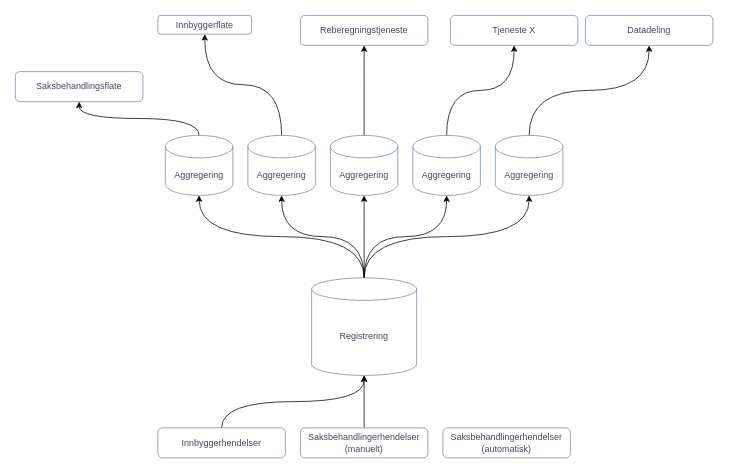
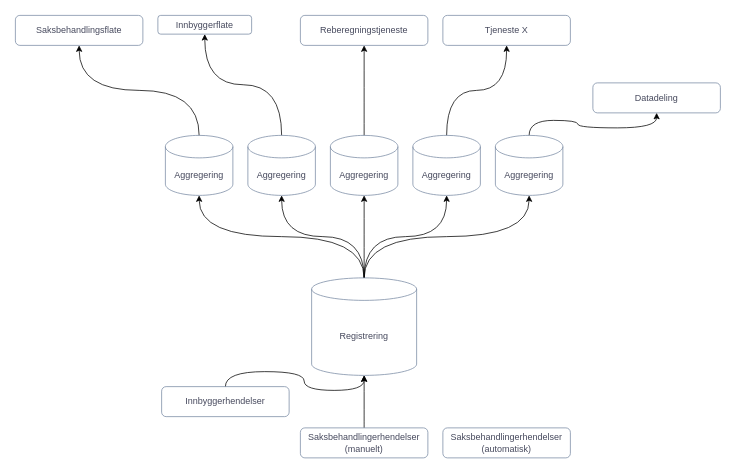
  <mxCell id="0" />
  <mxCell id="1" parent="0" />
- <mxCell id="2" value="Saksbehandlingsflate" style="rounded=1;whiteSpace=wrap;html=1;strokeColor=#788AA3;fontColor=#46495D;fillColor=none;" parent="1" vertex="1"><mxGeometry x="20" y="95" width="170" height="40" as="geometry" /></mxCell>
+ <mxCell id="2" value="Saksbehandlingsflate" style="rounded=1;whiteSpace=wrap;html=1;strokeColor=#788AA3;fontColor=#46495D;fillColor=none;" parent="1" vertex="1"><mxGeometry x="20" y="20" width="170" height="40" as="geometry" /></mxCell>
  <mxCell id="3" value="Innbyggerflate" style="rounded=1;whiteSpace=wrap;html=1;strokeColor=#788AA3;fontColor=#46495D;fillColor=none;" parent="1" vertex="1"><mxGeometry x="210" y="20" width="125" height="25" as="geometry" /></mxCell>
  <mxCell id="4" value="Reberegningstjeneste" style="rounded=1;whiteSpace=wrap;html=1;strokeColor=#788AA3;fontColor=#46495D;fillColor=none;" parent="1" vertex="1"><mxGeometry x="400" y="20" width="170" height="40" as="geometry" /></mxCell>
- <mxCell id="5" value="Tjeneste X" style="rounded=1;whiteSpace=wrap;html=1;strokeColor=#788AA3;fontColor=#46495D;fillColor=none;" parent="1" vertex="1"><mxGeometry x="600" y="20" width="170" height="40" as="geometry" /></mxCell>
- <mxCell id="6" value="Datadeling" style="rounded=1;whiteSpace=wrap;html=1;strokeColor=#788AA3;fontColor=#46495D;fillColor=none;" parent="1" vertex="1"><mxGeometry x="780" y="20" width="170" height="40" as="geometry" /></mxCell>
+ <mxCell id="5" value="Tjeneste X" style="rounded=1;whiteSpace=wrap;html=1;strokeColor=#788AA3;fontColor=#46495D;fillColor=none;" parent="1" vertex="1"><mxGeometry x="590" y="20" width="170" height="40" as="geometry" /></mxCell>
+ <mxCell id="6" value="Datadeling" style="rounded=1;whiteSpace=wrap;html=1;strokeColor=#788AA3;fontColor=#46495D;fillColor=none;" parent="1" vertex="1"><mxGeometry x="790" y="110" width="170" height="40" as="geometry" /></mxCell>
  <mxCell id="7" style="edgeStyle=orthogonalEdgeStyle;rounded=0;orthogonalLoop=1;jettySize=auto;html=1;entryX=0.5;entryY=1;entryDx=0;entryDy=0;curved=1;exitX=0.5;exitY=0;exitDx=0;exitDy=0;exitPerimeter=0;" edge="1" parent="1" source="8" target="2"><mxGeometry relative="1" as="geometry" /></mxCell>
  <mxCell id="8" value="Aggregering" style="shape=cylinder3;whiteSpace=wrap;html=1;boundedLbl=1;backgroundOutline=1;size=15;strokeColor=#788AA3;fontColor=#46495D;fillColor=none;" parent="1" vertex="1"><mxGeometry x="220" y="180" width="90" height="80" as="geometry" /></mxCell>
  <mxCell id="9" style="edgeStyle=orthogonalEdgeStyle;curved=1;rounded=0;orthogonalLoop=1;jettySize=auto;html=1;entryX=0.5;entryY=1;entryDx=0;entryDy=0;entryPerimeter=0;exitX=0.5;exitY=0;exitDx=0;exitDy=0;exitPerimeter=0;" edge="1" parent="1" source="14" target="8"><mxGeometry relative="1" as="geometry" /></mxCell>
  <mxCell id="10" style="edgeStyle=orthogonalEdgeStyle;curved=1;rounded=0;orthogonalLoop=1;jettySize=auto;html=1;entryX=0.5;entryY=1;entryDx=0;entryDy=0;entryPerimeter=0;" edge="1" parent="1" source="14" target="16"><mxGeometry relative="1" as="geometry" /></mxCell>
  <mxCell id="11" style="edgeStyle=orthogonalEdgeStyle;curved=1;rounded=0;orthogonalLoop=1;jettySize=auto;html=1;entryX=0.5;entryY=1;entryDx=0;entryDy=0;entryPerimeter=0;" edge="1" parent="1" source="14" target="18"><mxGeometry relative="1" as="geometry" /></mxCell>
  <mxCell id="12" style="edgeStyle=orthogonalEdgeStyle;curved=1;rounded=0;orthogonalLoop=1;jettySize=auto;html=1;entryX=0.5;entryY=1;entryDx=0;entryDy=0;entryPerimeter=0;" edge="1" parent="1" source="14" target="20"><mxGeometry relative="1" as="geometry" /></mxCell>
  <mxCell id="13" style="edgeStyle=orthogonalEdgeStyle;curved=1;rounded=0;orthogonalLoop=1;jettySize=auto;html=1;entryX=0.5;entryY=1;entryDx=0;entryDy=0;entryPerimeter=0;exitX=0.5;exitY=0;exitDx=0;exitDy=0;exitPerimeter=0;" edge="1" parent="1" source="14" target="22"><mxGeometry relative="1" as="geometry" /></mxCell>
  <mxCell id="14" value="Registrering" style="shape=cylinder3;whiteSpace=wrap;html=1;boundedLbl=1;backgroundOutline=1;size=15;strokeColor=#788AA3;fontColor=#46495D;fillColor=none;" parent="1" vertex="1"><mxGeometry x="415" y="370" width="140" height="130" as="geometry" /></mxCell>
  <mxCell id="15" style="edgeStyle=orthogonalEdgeStyle;curved=1;rounded=0;orthogonalLoop=1;jettySize=auto;html=1;entryX=0.5;entryY=1;entryDx=0;entryDy=0;" edge="1" parent="1" source="16" target="3"><mxGeometry relative="1" as="geometry" /></mxCell>
  <mxCell id="16" value="Aggregering" style="shape=cylinder3;whiteSpace=wrap;html=1;boundedLbl=1;backgroundOutline=1;size=15;strokeColor=#788AA3;fontColor=#46495D;fillColor=none;" vertex="1" parent="1"><mxGeometry x="330" y="180" width="90" height="80" as="geometry" /></mxCell>
  <mxCell id="17" style="edgeStyle=orthogonalEdgeStyle;curved=1;rounded=0;orthogonalLoop=1;jettySize=auto;html=1;entryX=0.5;entryY=1;entryDx=0;entryDy=0;" edge="1" parent="1" source="18" target="4"><mxGeometry relative="1" as="geometry" /></mxCell>
  <mxCell id="18" value="Aggregering" style="shape=cylinder3;whiteSpace=wrap;html=1;boundedLbl=1;backgroundOutline=1;size=15;strokeColor=#788AA3;fontColor=#46495D;fillColor=none;" vertex="1" parent="1"><mxGeometry x="440" y="180" width="90" height="80" as="geometry" /></mxCell>
  <mxCell id="19" style="edgeStyle=orthogonalEdgeStyle;curved=1;rounded=0;orthogonalLoop=1;jettySize=auto;html=1;entryX=0.5;entryY=1;entryDx=0;entryDy=0;" edge="1" parent="1" source="20" target="5"><mxGeometry relative="1" as="geometry" /></mxCell>
  <mxCell id="20" value="Aggregering" style="shape=cylinder3;whiteSpace=wrap;html=1;boundedLbl=1;backgroundOutline=1;size=15;strokeColor=#788AA3;fontColor=#46495D;fillColor=none;" vertex="1" parent="1"><mxGeometry x="550" y="180" width="90" height="80" as="geometry" /></mxCell>
  <mxCell id="21" style="edgeStyle=orthogonalEdgeStyle;curved=1;rounded=0;orthogonalLoop=1;jettySize=auto;html=1;entryX=0.5;entryY=1;entryDx=0;entryDy=0;exitX=0.5;exitY=0;exitDx=0;exitDy=0;exitPerimeter=0;" edge="1" parent="1" source="22" target="6"><mxGeometry relative="1" as="geometry" /></mxCell>
  <mxCell id="22" value="Aggregering" style="shape=cylinder3;whiteSpace=wrap;html=1;boundedLbl=1;backgroundOutline=1;size=15;strokeColor=#788AA3;fontColor=#46495D;fillColor=none;" vertex="1" parent="1"><mxGeometry x="660" y="180" width="90" height="80" as="geometry" /></mxCell>
  <mxCell id="23" style="edgeStyle=orthogonalEdgeStyle;curved=1;rounded=0;orthogonalLoop=1;jettySize=auto;html=1;entryX=0.5;entryY=1;entryDx=0;entryDy=0;entryPerimeter=0;exitX=0.5;exitY=0;exitDx=0;exitDy=0;" edge="1" parent="1" source="24" target="14"><mxGeometry relative="1" as="geometry" /></mxCell>
- <mxCell id="24" value="Innbyggerhendelser" style="rounded=1;whiteSpace=wrap;html=1;strokeColor=#788AA3;fontColor=#46495D;fillColor=none;" vertex="1" parent="1"><mxGeometry x="210" y="570" width="170" height="40" as="geometry" /></mxCell>
+ <mxCell id="24" value="Innbyggerhendelser" style="rounded=1;whiteSpace=wrap;html=1;strokeColor=#788AA3;fontColor=#46495D;fillColor=none;" vertex="1" parent="1"><mxGeometry x="215" y="515" width="170" height="40" as="geometry" /></mxCell>
  <mxCell id="25" style="edgeStyle=orthogonalEdgeStyle;curved=1;rounded=0;orthogonalLoop=1;jettySize=auto;html=1;entryX=0.5;entryY=1;entryDx=0;entryDy=0;entryPerimeter=0;" edge="1" parent="1" source="26" target="14"><mxGeometry relative="1" as="geometry"><mxPoint x="485" y="520" as="targetPoint" /></mxGeometry></mxCell>
  <mxCell id="26" value="Saksbehandlingerhendelser&lt;br&gt;(manuelt)" style="rounded=1;whiteSpace=wrap;html=1;strokeColor=#788AA3;fontColor=#46495D;fillColor=none;" vertex="1" parent="1"><mxGeometry x="400" y="570" width="170" height="40" as="geometry" /></mxCell>
  <mxCell id="27" value="Saksbehandlingerhendelser&lt;br&gt;(automatisk)" style="rounded=1;whiteSpace=wrap;html=1;strokeColor=#788AA3;fontColor=#46495D;fillColor=none;" vertex="1" parent="1"><mxGeometry x="590" y="570" width="170" height="40" as="geometry" /></mxCell>
